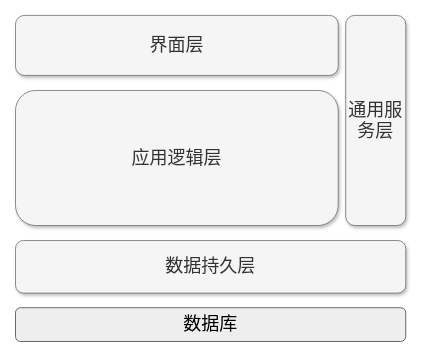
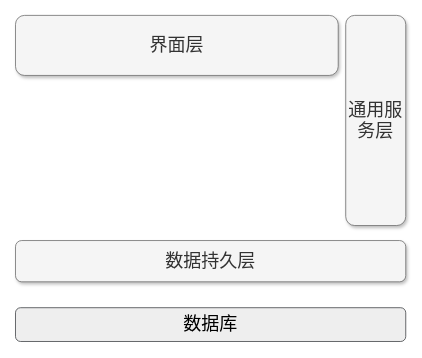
  <mxCell id="0" />
  <mxCell id="1" parent="0" />
  <mxCell id="2" value="&lt;font face=&quot;Comic Sans MS&quot; style=&quot;font-size: 24px;&quot;&gt;界面层&lt;/font&gt;" style="rounded=1;whiteSpace=wrap;html=1;shadow=1;fillColor=#f5f5f5;fontColor=#333333;strokeColor=#666666;" vertex="1" parent="1"><mxGeometry x="20" y="20" width="430" height="80" as="geometry" /></mxCell>
  <mxCell id="3" value="&lt;font style=&quot;font-size: 24px;&quot;&gt;通用服务层&lt;/font&gt;" style="rounded=1;whiteSpace=wrap;html=1;shadow=1;fillColor=#f5f5f5;fontColor=#333333;strokeColor=#666666;" vertex="1" parent="1"><mxGeometry x="460" y="20" width="80" height="280" as="geometry" /></mxCell>
- <mxCell id="4" value="&lt;font style=&quot;font-size: 24px;&quot;&gt;应用逻辑层&lt;/font&gt;" style="rounded=1;whiteSpace=wrap;html=1;shadow=1;fillColor=#f5f5f5;fontColor=#333333;strokeColor=#666666;" vertex="1" parent="1"><mxGeometry x="20" y="120" width="430" height="180" as="geometry" /></mxCell>
- <mxCell id="5" value="&lt;font style=&quot;font-size: 24px;&quot;&gt;数据持久层&lt;/font&gt;" style="rounded=1;whiteSpace=wrap;html=1;shadow=1;fillColor=#f5f5f5;fontColor=#333333;strokeColor=#666666;" vertex="1" parent="1"><mxGeometry x="20" y="320" width="520" height="70" as="geometry" /></mxCell>
+ <mxCell id="5" value="&lt;font style=&quot;font-size: 24px;&quot;&gt;数据持久层&lt;/font&gt;" style="rounded=1;whiteSpace=wrap;html=1;shadow=1;fillColor=#f5f5f5;fontColor=#333333;strokeColor=#666666;" vertex="1" parent="1"><mxGeometry x="20" y="320" width="520" height="55" as="geometry" /></mxCell>
  <mxCell id="6" value="&lt;font style=&quot;font-size: 24px;&quot;&gt;数据库&lt;/font&gt;" style="rounded=1;whiteSpace=wrap;html=1;fillColor=#eeeeee;strokeColor=#36393d;" vertex="1" parent="1"><mxGeometry x="20" y="409.5" width="520" height="45" as="geometry" /></mxCell>
